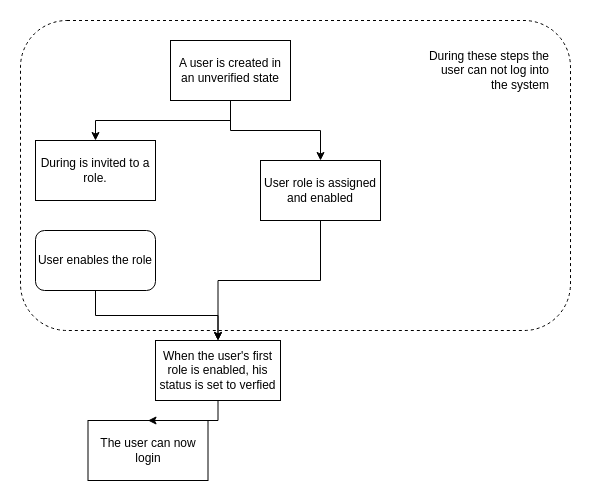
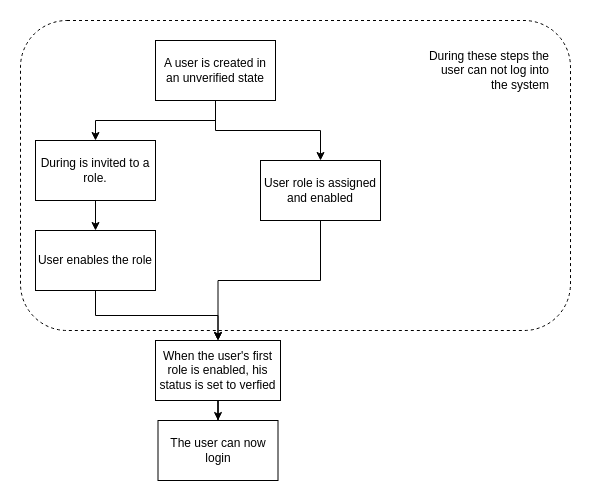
  <mxCell id="0" />
  <mxCell id="1" parent="0" />
  <mxCell id="2" style="edgeStyle=orthogonalEdgeStyle;rounded=0;orthogonalLoop=1;jettySize=auto;html=1;exitX=0.5;exitY=1;exitDx=0;exitDy=0;" edge="1" parent="1" source="4" target="6"><mxGeometry relative="1" as="geometry" /></mxCell>
  <mxCell id="3" style="edgeStyle=orthogonalEdgeStyle;rounded=0;orthogonalLoop=1;jettySize=auto;html=1;exitX=0.5;exitY=1;exitDx=0;exitDy=0;" edge="1" parent="1" source="4" target="10"><mxGeometry relative="1" as="geometry" /></mxCell>
- <mxCell id="4" value="A user is created in an unverified state" style="rounded=0;whiteSpace=wrap;html=1;fillColor=none;" vertex="1" parent="1"><mxGeometry x="170" y="40" width="120" height="60" as="geometry" /></mxCell>
+ <mxCell id="4" value="A user is created in an unverified state" style="rounded=0;whiteSpace=wrap;html=1;fillColor=none;" vertex="1" parent="1"><mxGeometry x="155" y="40" width="120" height="60" as="geometry" /></mxCell>
+ <mxCell id="5" style="edgeStyle=orthogonalEdgeStyle;rounded=0;orthogonalLoop=1;jettySize=auto;html=1;exitX=0.5;exitY=1;exitDx=0;exitDy=0;entryX=0.5;entryY=0;entryDx=0;entryDy=0;" edge="1" parent="1" source="6" target="8"><mxGeometry relative="1" as="geometry" /></mxCell>
  <mxCell id="6" value="During is invited to a role." style="rounded=0;whiteSpace=wrap;html=1;fillColor=none;" vertex="1" parent="1"><mxGeometry x="35" y="140" width="120" height="60" as="geometry" /></mxCell>
  <mxCell id="7" style="edgeStyle=orthogonalEdgeStyle;rounded=0;orthogonalLoop=1;jettySize=auto;html=1;exitX=0.5;exitY=1;exitDx=0;exitDy=0;" edge="1" parent="1" source="8" target="12"><mxGeometry relative="1" as="geometry" /></mxCell>
- <mxCell id="8" value="User enables the role" style="whiteSpace=wrap;html=1;fillColor=none;rounded=1;" vertex="1" parent="1"><mxGeometry x="35" y="230" width="120" height="60" as="geometry" /></mxCell>
+ <mxCell id="8" value="User enables the role" style="rounded=0;whiteSpace=wrap;html=1;fillColor=none;" vertex="1" parent="1"><mxGeometry x="35" y="230" width="120" height="60" as="geometry" /></mxCell>
  <mxCell id="9" style="edgeStyle=orthogonalEdgeStyle;rounded=0;orthogonalLoop=1;jettySize=auto;html=1;exitX=0.5;exitY=1;exitDx=0;exitDy=0;" edge="1" parent="1" source="10" target="12"><mxGeometry relative="1" as="geometry" /></mxCell>
  <mxCell id="10" value="User role is assigned and enabled" style="rounded=0;whiteSpace=wrap;html=1;fillColor=none;" vertex="1" parent="1"><mxGeometry x="260" y="160" width="120" height="60" as="geometry" /></mxCell>
  <mxCell id="11" style="edgeStyle=orthogonalEdgeStyle;rounded=0;orthogonalLoop=1;jettySize=auto;html=1;exitX=0.5;exitY=1;exitDx=0;exitDy=0;" edge="1" parent="1" source="12" target="13"><mxGeometry relative="1" as="geometry" /></mxCell>
  <mxCell id="12" value="When the user's first role is enabled, his status is set to verfied" style="rounded=0;whiteSpace=wrap;html=1;fillColor=none;" vertex="1" parent="1"><mxGeometry x="155" y="340" width="125" height="60" as="geometry" /></mxCell>
- <mxCell id="13" value="The user can now login" style="rounded=0;whiteSpace=wrap;html=1;fillColor=none;" vertex="1" parent="1"><mxGeometry x="87.5" y="420" width="120" height="60" as="geometry" /></mxCell>
+ <mxCell id="13" value="The user can now login" style="rounded=0;whiteSpace=wrap;html=1;fillColor=none;" vertex="1" parent="1"><mxGeometry x="157.5" y="420" width="120" height="60" as="geometry" /></mxCell>
  <mxCell id="14" value="" style="rounded=1;whiteSpace=wrap;html=1;fillColor=none;dashed=1;" vertex="1" parent="1"><mxGeometry x="20" y="20" width="550" height="310" as="geometry" /></mxCell>
  <mxCell id="15" value="&lt;div align=&quot;right&quot;&gt;During these steps the user can not log into the system&lt;/div&gt;" style="text;html=1;strokeColor=none;fillColor=none;align=center;verticalAlign=middle;whiteSpace=wrap;rounded=0;dashed=1;" vertex="1" parent="1"><mxGeometry x="420" y="40" width="130" height="60" as="geometry" /></mxCell>
